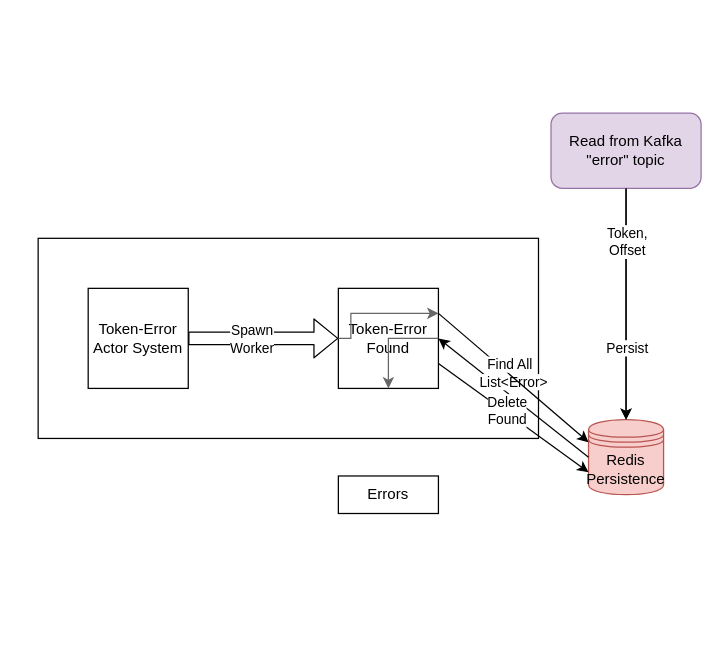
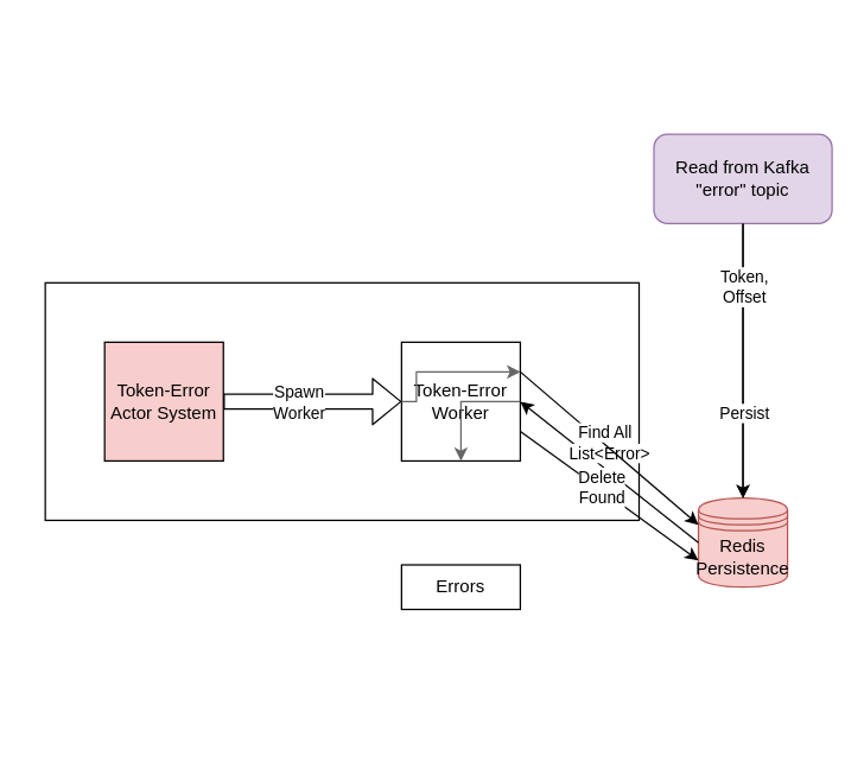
  <mxCell id="0" />
  <mxCell id="1" parent="0" />
  <mxCell id="2" value="" style="rounded=0;whiteSpace=wrap;html=1;" parent="1" vertex="1"><mxGeometry x="30" y="190" width="400" height="160" as="geometry" /></mxCell>
  <mxCell id="3" style="edgeStyle=orthogonalEdgeStyle;rounded=0;jumpStyle=gap;jumpSize=16;orthogonalLoop=1;jettySize=auto;html=1;exitX=0.5;exitY=1;exitDx=0;exitDy=0;entryX=0.5;entryY=0;entryDx=0;entryDy=0;" parent="1" edge="1"><mxGeometry relative="1" as="geometry"><mxPoint x="20" y="20" as="sourcePoint" /></mxGeometry></mxCell>
  <mxCell id="4" value="On Message" style="edgeLabel;html=1;align=center;verticalAlign=middle;resizable=0;points=[];" parent="3" vertex="1" connectable="0"><mxGeometry x="-0.095" y="2" relative="1" as="geometry"><mxPoint x="-2" y="2" as="offset" /></mxGeometry></mxCell>
  <mxCell id="5" value="" style="edgeStyle=orthogonalEdgeStyle;rounded=0;orthogonalLoop=1;jettySize=auto;html=1;" parent="1" edge="1"><mxGeometry relative="1" as="geometry"><mxPoint x="20" y="140" as="sourcePoint" /></mxGeometry></mxCell>
  <mxCell id="6" value="CTS" style="edgeLabel;html=1;align=center;verticalAlign=middle;resizable=0;points=[];" parent="5" vertex="1" connectable="0"><mxGeometry x="-0.36" relative="1" as="geometry"><mxPoint as="offset" /></mxGeometry></mxCell>
  <mxCell id="7" style="edgeStyle=orthogonalEdgeStyle;rounded=0;jumpStyle=arc;jumpSize=8;orthogonalLoop=1;jettySize=auto;html=1;exitX=0.5;exitY=1;exitDx=0;exitDy=0;entryX=0.5;entryY=0;entryDx=0;entryDy=0;" parent="1" edge="1"><mxGeometry relative="1" as="geometry"><mxPoint x="20" y="500" as="sourcePoint" /></mxGeometry></mxCell>
  <mxCell id="8" value="" style="edgeStyle=orthogonalEdgeStyle;rounded=0;orthogonalLoop=1;jettySize=auto;html=1;" parent="1" edge="1"><mxGeometry relative="1" as="geometry"><mxPoint x="20" y="380" as="sourcePoint" /></mxGeometry></mxCell>
  <mxCell id="9" value="Redis Persistence" style="shape=datastore;whiteSpace=wrap;html=1;fillColor=#f8cecc;strokeColor=#b85450;" parent="1" vertex="1"><mxGeometry x="470" y="335" width="60" height="60" as="geometry" /></mxCell>
  <mxCell id="10" value="" style="edgeStyle=orthogonalEdgeStyle;rounded=0;orthogonalLoop=1;jettySize=auto;html=1;" parent="1" source="11" target="9" edge="1"><mxGeometry relative="1" as="geometry" /></mxCell>
  <mxCell id="11" value="&lt;div&gt;&lt;span&gt;Read from Kafka &quot;error&quot; topic&lt;/span&gt;&lt;br&gt;&lt;/div&gt;" style="rounded=1;whiteSpace=wrap;html=1;fillColor=#e1d5e7;strokeColor=#9673a6;" parent="1" vertex="1"><mxGeometry x="440" y="90" width="120" height="60" as="geometry" /></mxCell>
- <mxCell id="12" value="Token-Error Actor System" style="whiteSpace=wrap;html=1;aspect=fixed;" parent="1" vertex="1"><mxGeometry x="70" y="230" width="80" height="80" as="geometry" /></mxCell>
- <mxCell id="13" value="&lt;div&gt;Token-Error&lt;/div&gt;&lt;div&gt;Found&lt;br&gt;&lt;/div&gt;" style="whiteSpace=wrap;html=1;aspect=fixed;" parent="1" vertex="1"><mxGeometry x="270" y="230" width="80" height="80" as="geometry" /></mxCell>
+ <mxCell id="12" value="Token-Error Actor System" style="whiteSpace=wrap;html=1;aspect=fixed;fillColor=#f8cecc;" parent="1" vertex="1"><mxGeometry x="70" y="230" width="80" height="80" as="geometry" /></mxCell>
+ <mxCell id="13" value="&lt;div&gt;Token-Error&lt;/div&gt;&lt;div&gt;Worker&lt;br&gt;&lt;/div&gt;" style="whiteSpace=wrap;html=1;aspect=fixed;" parent="1" vertex="1"><mxGeometry x="270" y="230" width="80" height="80" as="geometry" /></mxCell>
  <mxCell id="14" value="" style="shape=flexArrow;endArrow=classic;html=1;exitX=1;exitY=0.5;exitDx=0;exitDy=0;entryX=0;entryY=0.5;entryDx=0;entryDy=0;" parent="1" source="12" target="13" edge="1"><mxGeometry x="230" y="410" width="50" height="50" as="geometry"><mxPoint x="240" y="260" as="sourcePoint" /><mxPoint x="290" y="210" as="targetPoint" /></mxGeometry></mxCell>
  <mxCell id="15" value="&lt;div&gt;Spawn&lt;/div&gt;&lt;div&gt;Worker&lt;br&gt;&lt;/div&gt;" style="edgeLabel;html=1;align=center;verticalAlign=middle;resizable=0;points=[];" parent="14" vertex="1" connectable="0"><mxGeometry x="-0.221" relative="1" as="geometry"><mxPoint x="3.15" as="offset" /></mxGeometry></mxCell>
  <mxCell id="16" style="edgeStyle=orthogonalEdgeStyle;rounded=0;orthogonalLoop=1;jettySize=auto;html=1;exitX=1;exitY=0.5;exitDx=0;exitDy=0;entryX=0.5;entryY=1;entryDx=0;entryDy=0;fillColor=#f5f5f5;strokeColor=#666666;" parent="1" source="13" target="13" edge="1"><mxGeometry x="230" y="410" as="geometry"><Array as="points"><mxPoint x="310" y="270" /></Array></mxGeometry></mxCell>
  <mxCell id="17" style="edgeStyle=orthogonalEdgeStyle;rounded=0;orthogonalLoop=1;jettySize=auto;html=1;exitX=0;exitY=0.5;exitDx=0;exitDy=0;entryX=1;entryY=0.25;entryDx=0;entryDy=0;fillColor=#f5f5f5;strokeColor=#666666;" parent="1" source="13" target="13" edge="1"><mxGeometry x="230" y="410" as="geometry"><Array as="points"><mxPoint x="280" y="270" /><mxPoint x="280" y="250" /></Array></mxGeometry></mxCell>
  <mxCell id="18" value="Errors" style="rounded=0;whiteSpace=wrap;html=1;" parent="1" vertex="1"><mxGeometry x="270" y="380" width="80" height="30" as="geometry" /></mxCell>
  <mxCell id="19" value="" style="endArrow=classic;html=1;exitX=0;exitY=0.5;exitDx=0;exitDy=0;" parent="1" source="9" edge="1"><mxGeometry width="50" height="50" relative="1" as="geometry"><mxPoint x="260" y="280" as="sourcePoint" /><mxPoint x="350" y="270" as="targetPoint" /></mxGeometry></mxCell>
  <mxCell id="20" value="List&amp;lt;Error&amp;gt;" style="edgeLabel;html=1;align=center;verticalAlign=middle;resizable=0;points=[];" parent="19" vertex="1" connectable="0"><mxGeometry x="0.267" relative="1" as="geometry"><mxPoint x="16" as="offset" /></mxGeometry></mxCell>
  <mxCell id="21" value="" style="endArrow=classic;html=1;exitX=1;exitY=0.75;exitDx=0;exitDy=0;entryX=0;entryY=0.7;entryDx=0;entryDy=0;" parent="1" source="13" target="9" edge="1"><mxGeometry width="50" height="50" relative="1" as="geometry"><mxPoint x="380" y="330" as="sourcePoint" /><mxPoint x="430" y="280" as="targetPoint" /></mxGeometry></mxCell>
  <mxCell id="22" value="Delete&lt;br&gt;Found" style="edgeLabel;html=1;align=center;verticalAlign=middle;resizable=0;points=[];" parent="21" vertex="1" connectable="0"><mxGeometry x="-0.198" y="-1" relative="1" as="geometry"><mxPoint x="7" y="2" as="offset" /></mxGeometry></mxCell>
  <mxCell id="23" value="" style="endArrow=classic;html=1;exitX=1;exitY=0.25;exitDx=0;exitDy=0;entryX=0;entryY=0.3;entryDx=0;entryDy=0;" parent="1" source="13" target="9" edge="1"><mxGeometry width="50" height="50" relative="1" as="geometry"><mxPoint x="390" y="290" as="sourcePoint" /><mxPoint x="440" y="240" as="targetPoint" /></mxGeometry></mxCell>
  <mxCell id="24" value="Find All" style="edgeLabel;html=1;align=center;verticalAlign=middle;resizable=0;points=[];" parent="23" vertex="1" connectable="0"><mxGeometry x="-0.245" relative="1" as="geometry"><mxPoint x="11" y="1" as="offset" /></mxGeometry></mxCell>
  <mxCell id="25" value="" style="endArrow=classic;html=1;exitX=0.5;exitY=1;exitDx=0;exitDy=0;entryX=0.5;entryY=0;entryDx=0;entryDy=0;" parent="1" source="11" target="9" edge="1"><mxGeometry width="50" height="50" relative="1" as="geometry"><mxPoint x="540" y="250" as="sourcePoint" /><mxPoint x="590" y="200" as="targetPoint" /></mxGeometry></mxCell>
  <mxCell id="26" value="Token,&lt;br&gt;Offset" style="edgeLabel;html=1;align=center;verticalAlign=middle;resizable=0;points=[];" parent="25" vertex="1" connectable="0"><mxGeometry x="-0.567" relative="1" as="geometry"><mxPoint y="2" as="offset" /></mxGeometry></mxCell>
  <mxCell id="27" value="Persist" style="edgeLabel;html=1;align=center;verticalAlign=middle;resizable=0;points=[];" parent="25" vertex="1" connectable="0"><mxGeometry x="0.3" y="2" relative="1" as="geometry"><mxPoint x="-2" y="7" as="offset" /></mxGeometry></mxCell>
